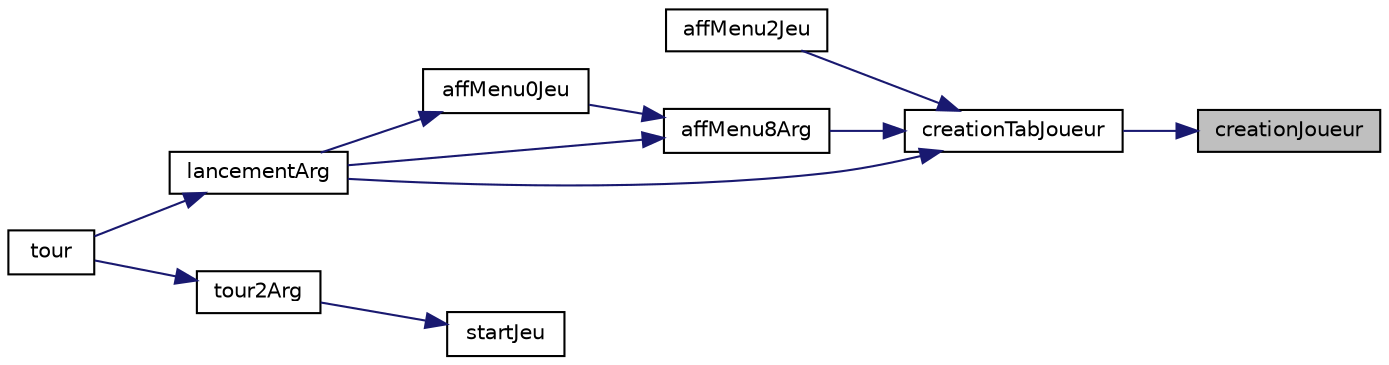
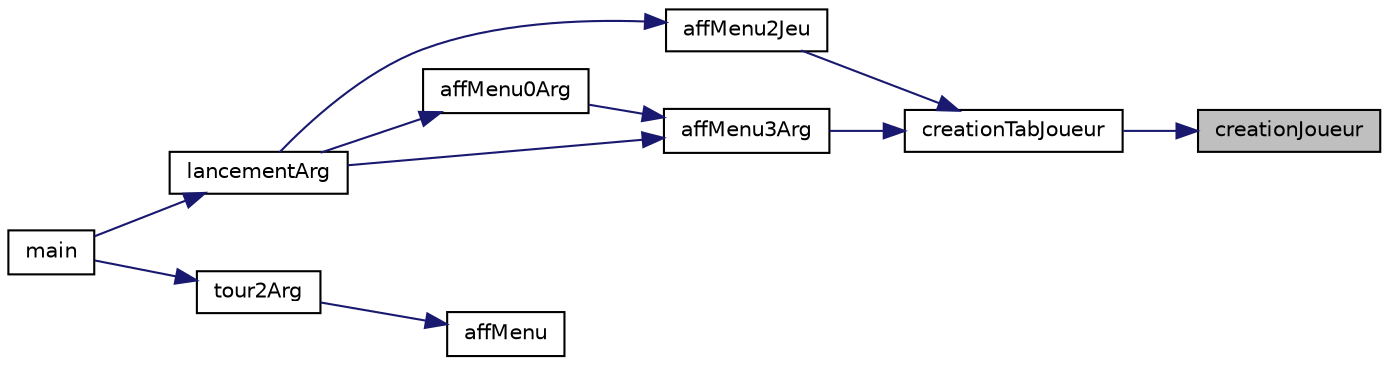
  digraph {
    rankdir=RL
    node [color=black fillcolor=white fontname=Helvetica fontsize=10 shape=record style=filled]
    edge [color=midnightblue dir=back fontname=Helvetica fontsize=10 labelfontname=Helvetica labelfontsize=10 style=solid]
    n1 [fillcolor=grey75 fontcolor=black height=0.2 label=creationJoueur width=0.4]
    n2 [height=0.2 label=creationTabJoueur width=0.4]
    n3 [height=0.2 label=affMenu2Jeu width=0.4]
-   n4 [height=0.2 label=affMenu8Arg width=0.4]
-   n5 [height=0.2 label=affMenu0Jeu width=0.4]
+   n4 [height=0.2 label=affMenu3Arg width=0.4]
+   n5 [height=0.2 label=affMenu0Arg width=0.4]
    n6 [height=0.2 label=lancementArg width=0.4]
-   n7 [height=0.2 label=tour width=0.4]
-   n8 [height=0.2 label=startJeu width=0.4]
+   n7 [height=0.2 label=main width=0.4]
+   n8 [height=0.2 label=affMenu width=0.4]
    n9 [height=0.2 label=tour2Arg width=0.4]
    n1 -> n2
    n2 -> n3
    n2 -> n4
-   n2 -> n6
+   n3 -> n6
    n4 -> n5
    n4 -> n6
    n5 -> n6
    n6 -> n7
    n8 -> n9
    n9 -> n7
  }
